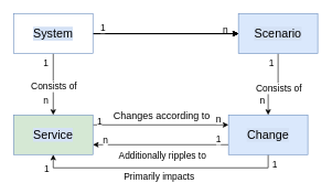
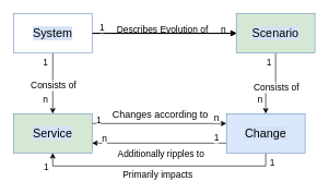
  <mxCell id="0" />
  <mxCell id="1" parent="0" />
  <mxCell id="2" style="edgeStyle=orthogonalEdgeStyle;rounded=0;orthogonalLoop=1;jettySize=auto;html=1;exitX=0.5;exitY=1;exitDx=0;exitDy=0;entryX=0.5;entryY=0;entryDx=0;entryDy=0;fontColor=#FFFFFF;labelBackgroundColor=#000000;strokeColor=#FFFFFF;" edge="1" parent="1" source="13" target="25"><mxGeometry relative="1" as="geometry" /></mxCell>
  <mxCell id="3" style="edgeStyle=orthogonalEdgeStyle;rounded=0;orthogonalLoop=1;jettySize=auto;html=1;" edge="1" parent="1" source="13" target="19"><mxGeometry relative="1" as="geometry" /></mxCell>
  <mxCell id="4" style="edgeStyle=orthogonalEdgeStyle;rounded=0;orthogonalLoop=1;jettySize=auto;html=1;" edge="1" parent="1" source="13" target="25"><mxGeometry relative="1" as="geometry" /></mxCell>
  <mxCell id="5" value="&lt;font style=&quot;font-size: 14px&quot;&gt;Consists of&lt;br&gt;&lt;/font&gt;" style="text;html=1;resizable=0;points=[];align=center;verticalAlign=middle;labelBackgroundColor=#ffffff;fontColor=#000000;" vertex="1" connectable="0" parent="4"><mxGeometry x="0.054" relative="1" as="geometry"><mxPoint as="offset" /></mxGeometry></mxCell>
  <mxCell id="6" value="&lt;font style=&quot;font-size: 14px&quot;&gt;1&lt;/font&gt;" style="text;html=1;resizable=0;points=[];align=center;verticalAlign=middle;labelBackgroundColor=#ffffff;fontColor=#000000;" vertex="1" connectable="0" parent="4"><mxGeometry x="-0.699" y="-2" relative="1" as="geometry"><mxPoint x="-10" as="offset" /></mxGeometry></mxCell>
  <mxCell id="7" value="&lt;font style=&quot;font-size: 14px&quot;&gt;n&lt;/font&gt;" style="text;html=1;resizable=0;points=[];align=center;verticalAlign=middle;labelBackgroundColor=#ffffff;fontColor=#000000;" vertex="1" connectable="0" parent="4"><mxGeometry x="0.505" y="2" relative="1" as="geometry"><mxPoint x="-14" as="offset" /></mxGeometry></mxCell>
  <mxCell id="8" style="edgeStyle=orthogonalEdgeStyle;rounded=0;orthogonalLoop=1;jettySize=auto;html=1;exitX=1;exitY=0.5;exitDx=0;exitDy=0;entryX=0;entryY=0.5;entryDx=0;entryDy=0;" edge="1" parent="1" source="13" target="19"><mxGeometry relative="1" as="geometry" /></mxCell>
  <mxCell id="9" style="edgeStyle=orthogonalEdgeStyle;rounded=0;orthogonalLoop=1;jettySize=auto;html=1;exitX=1;exitY=0.5;exitDx=0;exitDy=0;entryX=0;entryY=0.5;entryDx=0;entryDy=0;" edge="1" parent="1" source="13" target="19"><mxGeometry relative="1" as="geometry" /></mxCell>
  <mxCell id="10" style="edgeStyle=orthogonalEdgeStyle;rounded=0;orthogonalLoop=1;jettySize=auto;html=1;exitX=1;exitY=0.5;exitDx=0;exitDy=0;entryX=0;entryY=0.5;entryDx=0;entryDy=0;strokeColor=#000000;" edge="1" parent="1" source="13" target="19"><mxGeometry relative="1" as="geometry" /></mxCell>
  <mxCell id="11" style="edgeStyle=orthogonalEdgeStyle;rounded=0;orthogonalLoop=1;jettySize=auto;html=1;exitX=1;exitY=0.5;exitDx=0;exitDy=0;entryX=0;entryY=0.5;entryDx=0;entryDy=0;strokeColor=#000000;fontColor=#000000;" edge="1" parent="1" source="13" target="19"><mxGeometry relative="1" as="geometry" /></mxCell>
  <mxCell id="12" value="&lt;font style=&quot;font-size: 14px&quot;&gt;1&lt;/font&gt;" style="text;html=1;resizable=0;points=[];align=center;verticalAlign=middle;labelBackgroundColor=#ffffff;fontColor=#000000;" vertex="1" connectable="0" parent="11"><mxGeometry x="-0.873" y="1" relative="1" as="geometry"><mxPoint y="-9" as="offset" /></mxGeometry></mxCell>
  <mxCell id="13" value="&lt;span style=&quot;&quot;&gt;System&lt;/span&gt;" style="rounded=0;whiteSpace=wrap;html=1;fillColor=#ffffff;strokeColor=#6c8ebf;fontSize=18;fontColor=#000000;labelBackgroundColor=#D4E1F5;" vertex="1" parent="1"><mxGeometry x="20" y="20" width="120" height="60" as="geometry" /></mxCell>
  <mxCell id="14" style="edgeStyle=orthogonalEdgeStyle;rounded=0;orthogonalLoop=1;jettySize=auto;html=1;exitX=0.5;exitY=1;exitDx=0;exitDy=0;entryX=0.5;entryY=0;entryDx=0;entryDy=0;fontColor=#FFFFFF;labelBackgroundColor=#000000;strokeColor=#FFFFFF;" edge="1" parent="1" source="19" target="35"><mxGeometry relative="1" as="geometry" /></mxCell>
  <mxCell id="15" style="edgeStyle=orthogonalEdgeStyle;rounded=0;orthogonalLoop=1;jettySize=auto;html=1;exitX=0.5;exitY=1;exitDx=0;exitDy=0;entryX=0.5;entryY=0;entryDx=0;entryDy=0;" edge="1" parent="1" source="19" target="35"><mxGeometry relative="1" as="geometry" /></mxCell>
  <mxCell id="16" value="&lt;font style=&quot;font-size: 14px&quot;&gt;Consists of &lt;br&gt;&lt;/font&gt;" style="text;html=1;resizable=0;points=[];align=center;verticalAlign=middle;labelBackgroundColor=#ffffff;fontColor=#000000;" vertex="1" connectable="0" parent="15"><mxGeometry x="-0.183" y="-3" relative="1" as="geometry"><mxPoint x="3" y="8.5" as="offset" /></mxGeometry></mxCell>
  <mxCell id="17" value="&lt;font style=&quot;font-size: 14px&quot;&gt;1&lt;/font&gt;" style="text;html=1;resizable=0;points=[];align=center;verticalAlign=middle;labelBackgroundColor=#ffffff;fontColor=#000000;" vertex="1" connectable="0" parent="15"><mxGeometry x="-0.763" relative="1" as="geometry"><mxPoint x="-11" as="offset" /></mxGeometry></mxCell>
  <mxCell id="18" value="&lt;font style=&quot;font-size: 14px&quot;&gt;n&lt;/font&gt;" style="text;html=1;resizable=0;points=[];align=center;verticalAlign=middle;labelBackgroundColor=#ffffff;fontColor=#000000;" vertex="1" connectable="0" parent="15"><mxGeometry x="0.591" relative="1" as="geometry"><mxPoint x="-10" as="offset" /></mxGeometry></mxCell>
- <mxCell id="19" value="Scenario" style="rounded=0;whiteSpace=wrap;html=1;fillColor=#dae8fc;strokeColor=#6c8ebf;fontSize=18;fontColor=#000000;labelBackgroundColor=#D4E1F5;" vertex="1" parent="1"><mxGeometry x="360" y="20" width="120" height="60" as="geometry" /></mxCell>
+ <mxCell id="19" value="Scenario" style="rounded=0;whiteSpace=wrap;html=1;fillColor=#d5e8d4;strokeColor=#6c8ebf;fontSize=18;fontColor=#000000;labelBackgroundColor=#D4E1F5;" vertex="1" parent="1"><mxGeometry x="360" y="20" width="120" height="60" as="geometry" /></mxCell>
  <mxCell id="20" style="edgeStyle=orthogonalEdgeStyle;rounded=0;orthogonalLoop=1;jettySize=auto;html=1;exitX=1;exitY=0.25;exitDx=0;exitDy=0;entryX=0;entryY=0.25;entryDx=0;entryDy=0;fontColor=#FFFFFF;labelBackgroundColor=#000000;strokeColor=#FFFFFF;" edge="1" parent="1" source="25" target="35"><mxGeometry relative="1" as="geometry" /></mxCell>
  <mxCell id="21" value="&lt;font style=&quot;font-size: 15px&quot;&gt;Changes according to&lt;br&gt;&lt;/font&gt;" style="text;html=1;resizable=0;points=[];align=center;verticalAlign=middle;labelBackgroundColor=#FFFFFF;fontColor=#000000;" vertex="1" connectable="0" parent="20"><mxGeometry x="0.118" relative="1" as="geometry"><mxPoint x="-11.5" y="-15" as="offset" /></mxGeometry></mxCell>
  <mxCell id="22" style="edgeStyle=orthogonalEdgeStyle;rounded=0;orthogonalLoop=1;jettySize=auto;html=1;exitX=1;exitY=0.25;exitDx=0;exitDy=0;entryX=0;entryY=0.25;entryDx=0;entryDy=0;" edge="1" parent="1" source="25" target="35"><mxGeometry relative="1" as="geometry" /></mxCell>
  <mxCell id="23" value="&lt;font style=&quot;font-size: 14px&quot;&gt;1&lt;/font&gt;" style="text;html=1;resizable=0;points=[];align=center;verticalAlign=middle;labelBackgroundColor=#ffffff;fontColor=#000000;" vertex="1" connectable="0" parent="22"><mxGeometry x="-0.873" y="3" relative="1" as="geometry"><mxPoint x="-4" y="-3" as="offset" /></mxGeometry></mxCell>
  <mxCell id="24" value="&lt;font style=&quot;font-size: 14px&quot;&gt;n&lt;/font&gt;" style="text;html=1;resizable=0;points=[];align=center;verticalAlign=middle;labelBackgroundColor=#ffffff;fontColor=#000000;" vertex="1" connectable="0" parent="22"><mxGeometry x="0.809" y="-1" relative="1" as="geometry"><mxPoint x="4.5" y="-11" as="offset" /></mxGeometry></mxCell>
  <mxCell id="25" value="Service" style="rounded=0;whiteSpace=wrap;html=1;fillColor=#d5e8d4;strokeColor=#6c8ebf;fontSize=18;fontColor=#000000;labelBackgroundColor=#D4E1F5;" vertex="1" parent="1"><mxGeometry x="20" y="173" width="120" height="60" as="geometry" /></mxCell>
  <mxCell id="26" style="edgeStyle=orthogonalEdgeStyle;rounded=0;orthogonalLoop=1;jettySize=auto;html=1;exitX=0;exitY=0.75;exitDx=0;exitDy=0;entryX=1;entryY=0.75;entryDx=0;entryDy=0;fontColor=#FFFFFF;labelBackgroundColor=#000000;strokeColor=#FFFFFF;" edge="1" parent="1" source="35" target="25"><mxGeometry relative="1" as="geometry" /></mxCell>
  <mxCell id="27" value="&lt;font style=&quot;font-size: 14px&quot;&gt;&lt;span&gt;&lt;font style=&quot;font-size: 14px&quot;&gt;&lt;span&gt;Additionally ripples to&lt;/span&gt;&lt;/font&gt;&lt;/span&gt;&lt;/font&gt;" style="text;html=1;resizable=0;points=[];align=center;verticalAlign=middle;labelBackgroundColor=#FFFFFF;fontColor=#000000;" vertex="1" connectable="0" parent="26"><mxGeometry x="0.264" y="-2" relative="1" as="geometry"><mxPoint x="29" y="17" as="offset" /></mxGeometry></mxCell>
  <mxCell id="28" style="edgeStyle=orthogonalEdgeStyle;rounded=0;orthogonalLoop=1;jettySize=auto;html=1;exitX=0;exitY=0.75;exitDx=0;exitDy=0;entryX=1;entryY=0.75;entryDx=0;entryDy=0;" edge="1" parent="1" source="35" target="25"><mxGeometry relative="1" as="geometry" /></mxCell>
  <mxCell id="29" value="&lt;font style=&quot;font-size: 14px&quot;&gt;1&lt;/font&gt;" style="text;html=1;resizable=0;points=[];align=center;verticalAlign=middle;labelBackgroundColor=#ffffff;fontColor=#000000;" vertex="1" connectable="0" parent="28"><mxGeometry x="-0.891" y="-2" relative="1" as="geometry"><mxPoint x="-4.5" y="-7" as="offset" /></mxGeometry></mxCell>
  <mxCell id="30" value="&lt;font style=&quot;font-size: 14px&quot;&gt;n&lt;/font&gt;" style="text;html=1;resizable=0;points=[];align=center;verticalAlign=middle;labelBackgroundColor=#ffffff;fontColor=#000000;" vertex="1" connectable="0" parent="28"><mxGeometry x="0.764" y="-2" relative="1" as="geometry"><mxPoint x="-6" y="-6" as="offset" /></mxGeometry></mxCell>
  <mxCell id="31" style="edgeStyle=orthogonalEdgeStyle;rounded=0;orthogonalLoop=1;jettySize=auto;html=1;exitX=0.5;exitY=1;exitDx=0;exitDy=0;entryX=0.5;entryY=1;entryDx=0;entryDy=0;strokeColor=#000000;fontColor=#000000;" edge="1" parent="1" source="35" target="25"><mxGeometry relative="1" as="geometry" /></mxCell>
  <mxCell id="32" value="&lt;font style=&quot;font-size: 14px&quot;&gt;&lt;span&gt;&lt;font style=&quot;font-size: 14px&quot;&gt;&lt;span&gt;Primarily impacts&lt;/span&gt;&lt;/font&gt;&lt;/span&gt;&lt;/font&gt;" style="text;html=1;resizable=0;points=[];align=center;verticalAlign=middle;labelBackgroundColor=#ffffff;fontColor=#000000;" vertex="1" connectable="0" parent="31"><mxGeometry x="0.021" y="-1" relative="1" as="geometry"><mxPoint y="13" as="offset" /></mxGeometry></mxCell>
  <mxCell id="33" value="&lt;font style=&quot;font-size: 14px&quot;&gt;1&lt;/font&gt;" style="text;html=1;resizable=0;points=[];align=center;verticalAlign=middle;labelBackgroundColor=#ffffff;fontColor=#000000;" vertex="1" connectable="0" parent="31"><mxGeometry x="-0.942" y="-2" relative="1" as="geometry"><mxPoint x="11" y="3" as="offset" /></mxGeometry></mxCell>
  <mxCell id="34" value="&lt;font style=&quot;font-size: 14px&quot;&gt;1&lt;/font&gt;" style="text;html=1;resizable=0;points=[];align=center;verticalAlign=middle;labelBackgroundColor=#ffffff;fontColor=#000000;" vertex="1" connectable="0" parent="31"><mxGeometry x="0.758" y="-1" relative="1" as="geometry"><mxPoint x="-35" y="1" as="offset" /></mxGeometry></mxCell>
  <mxCell id="35" value="Change" style="rounded=0;whiteSpace=wrap;html=1;fillColor=#dae8fc;strokeColor=#6c8ebf;fontSize=18;fontColor=#000000;labelBackgroundColor=#D4E1F5;" vertex="1" parent="1"><mxGeometry x="345" y="173" width="120" height="60" as="geometry" /></mxCell>
+ <mxCell id="36" value="&lt;font style=&quot;font-size: 14px&quot;&gt;Describes Evolution of&lt;br&gt;&lt;/font&gt;" style="text;html=1;resizable=0;points=[];autosize=1;align=left;verticalAlign=top;spacingTop=-4;fontColor=#000000;" vertex="1" parent="1"><mxGeometry x="176" y="32.5" width="151" height="15" as="geometry" /></mxCell>
  <mxCell id="37" value="&lt;font style=&quot;font-size: 14px&quot;&gt;n&lt;/font&gt;" style="text;html=1;resizable=0;points=[];autosize=1;align=left;verticalAlign=top;spacingTop=-4;fontColor=#000000;" vertex="1" parent="1"><mxGeometry x="334.5" y="32.5" width="18" height="15" as="geometry" /></mxCell>
